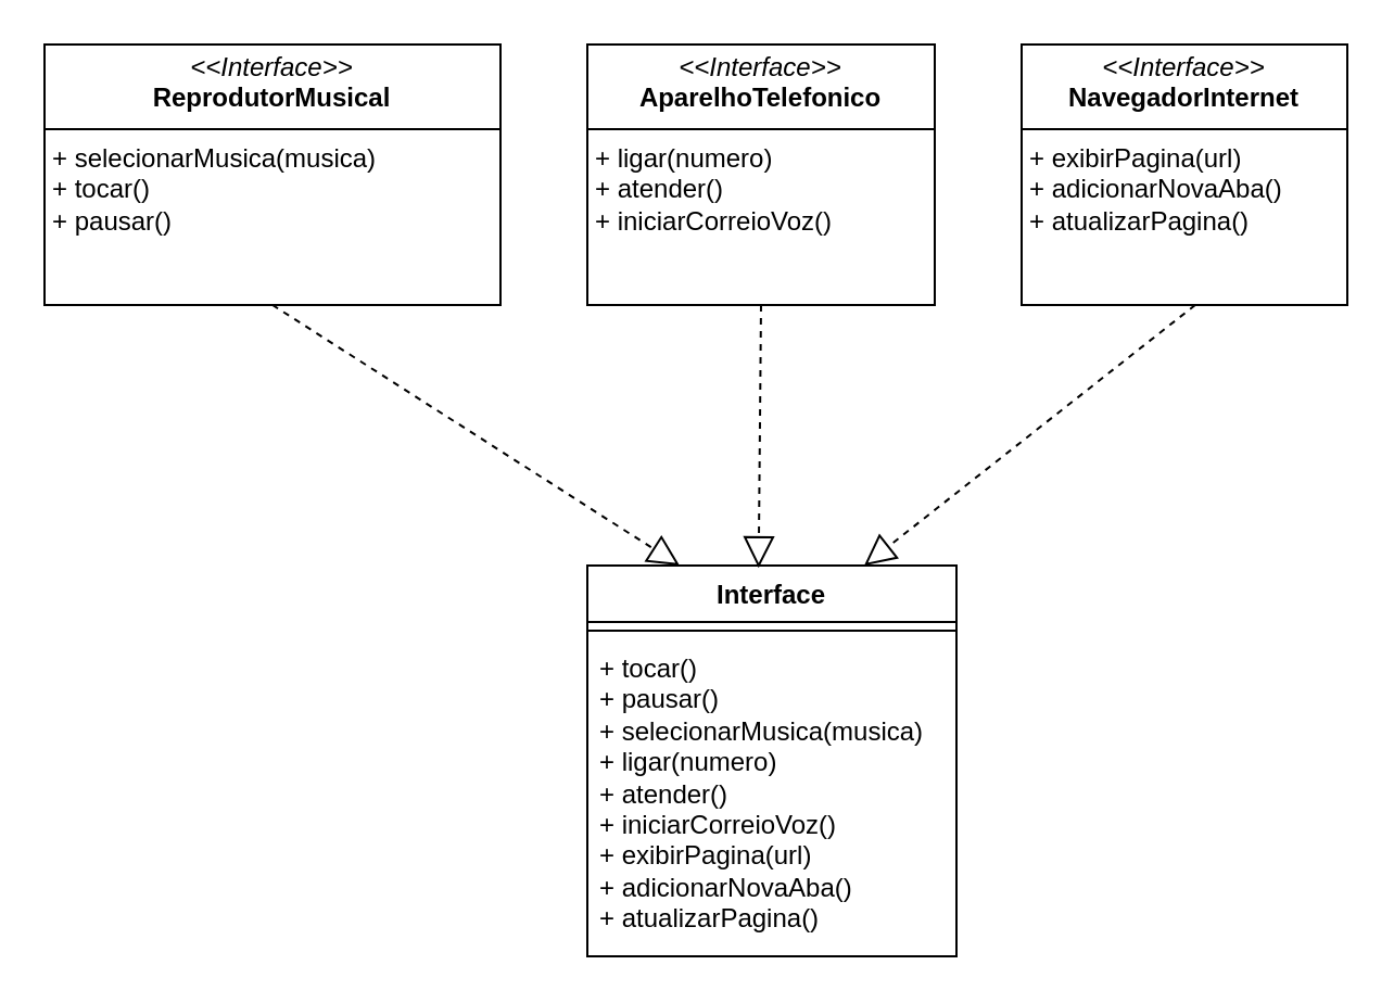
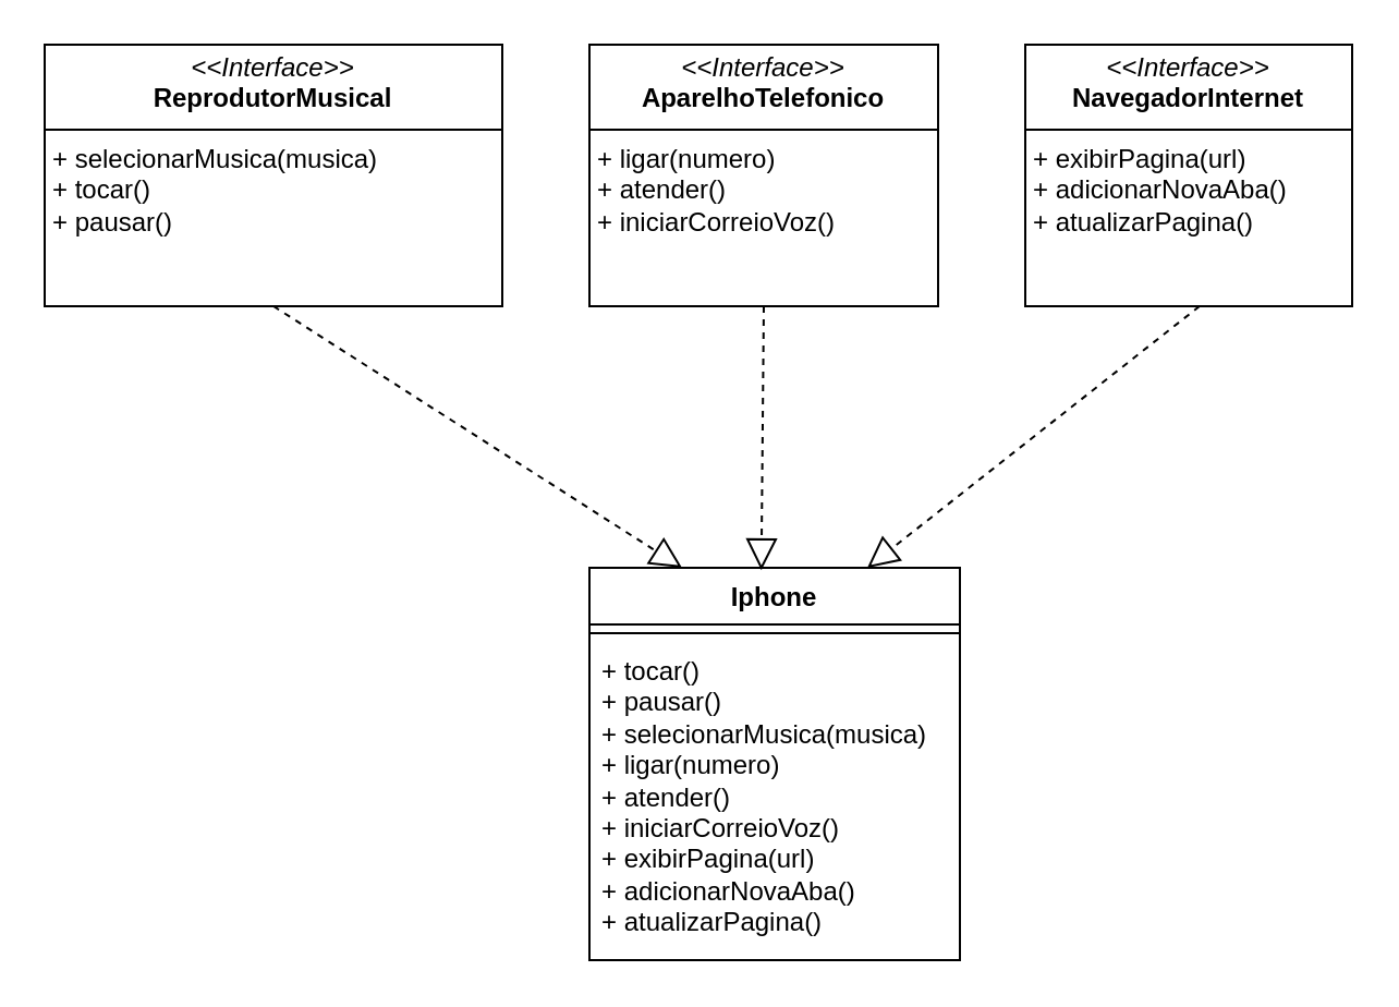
  <mxCell id="0" />
  <mxCell id="1" parent="0" />
  <mxCell id="2" value="&lt;p style=&quot;margin:0px;margin-top:4px;text-align:center;&quot;&gt;&lt;i&gt;&amp;lt;&amp;lt;Interface&amp;gt;&amp;gt;&lt;/i&gt;&lt;br&gt;&lt;b&gt;ReprodutorMusical&lt;/b&gt;&lt;/p&gt;&lt;hr size=&quot;1&quot; style=&quot;border-style:solid;&quot;&gt;&lt;p style=&quot;margin:0px;margin-left:4px;&quot;&gt;+ selecionarMusica(musica)&lt;/p&gt;&lt;p style=&quot;margin:0px;margin-left:4px;&quot;&gt;+ tocar()&lt;/p&gt;&lt;p style=&quot;margin:0px;margin-left:4px;&quot;&gt;+ pausar()&lt;/p&gt;" style="verticalAlign=top;align=left;overflow=fill;html=1;whiteSpace=wrap;" vertex="1" parent="1"><mxGeometry x="20" y="20" width="210" height="120" as="geometry" /></mxCell>
  <mxCell id="3" value="&lt;p style=&quot;margin:0px;margin-top:4px;text-align:center;&quot;&gt;&lt;i&gt;&amp;lt;&amp;lt;Interface&amp;gt;&amp;gt;&lt;/i&gt;&lt;br&gt;&lt;b&gt;AparelhoTelefonico&lt;/b&gt;&lt;/p&gt;&lt;hr size=&quot;1&quot; style=&quot;border-style:solid;&quot;&gt;&lt;p style=&quot;margin:0px;margin-left:4px;&quot;&gt;+ ligar(numero)&lt;/p&gt;&lt;p style=&quot;margin:0px;margin-left:4px;&quot;&gt;+ atender()&lt;/p&gt;&lt;p style=&quot;margin:0px;margin-left:4px;&quot;&gt;+ iniciarCorreioVoz()&lt;/p&gt;" style="verticalAlign=top;align=left;overflow=fill;html=1;whiteSpace=wrap;" vertex="1" parent="1"><mxGeometry x="270" y="20" width="160" height="120" as="geometry" /></mxCell>
  <mxCell id="4" value="&lt;p style=&quot;margin:0px;margin-top:4px;text-align:center;&quot;&gt;&lt;i&gt;&amp;lt;&amp;lt;Interface&amp;gt;&amp;gt;&lt;/i&gt;&lt;br&gt;&lt;b&gt;NavegadorInternet&lt;/b&gt;&lt;/p&gt;&lt;hr size=&quot;1&quot; style=&quot;border-style:solid;&quot;&gt;&lt;p style=&quot;margin:0px;margin-left:4px;&quot;&gt;+ exibirPagina(url)&lt;/p&gt;&lt;p style=&quot;margin:0px;margin-left:4px;&quot;&gt;+ adicionarNovaAba()&lt;/p&gt;&lt;p style=&quot;margin:0px;margin-left:4px;&quot;&gt;+ atualizarPagina()&lt;/p&gt;" style="verticalAlign=top;align=left;overflow=fill;html=1;whiteSpace=wrap;" vertex="1" parent="1"><mxGeometry x="470" y="20" width="150" height="120" as="geometry" /></mxCell>
- <mxCell id="5" value="Interface" style="swimlane;fontStyle=1;align=center;verticalAlign=top;childLayout=stackLayout;horizontal=1;startSize=26;horizontalStack=0;resizeParent=1;resizeParentMax=0;resizeLast=0;collapsible=1;marginBottom=0;whiteSpace=wrap;html=1;" vertex="1" parent="1"><mxGeometry x="270" y="260" width="170" height="180" as="geometry" /></mxCell>
+ <mxCell id="5" value="Iphone" style="swimlane;fontStyle=1;align=center;verticalAlign=top;childLayout=stackLayout;horizontal=1;startSize=26;horizontalStack=0;resizeParent=1;resizeParentMax=0;resizeLast=0;collapsible=1;marginBottom=0;whiteSpace=wrap;html=1;" vertex="1" parent="1"><mxGeometry x="270" y="260" width="170" height="180" as="geometry" /></mxCell>
  <mxCell id="6" value="" style="line;strokeWidth=1;fillColor=none;align=left;verticalAlign=middle;spacingTop=-1;spacingLeft=3;spacingRight=3;rotatable=0;labelPosition=right;points=[];portConstraint=eastwest;strokeColor=inherit;" vertex="1" parent="5"><mxGeometry y="26" width="170" height="8" as="geometry" /></mxCell>
  <mxCell id="7" value="&lt;div&gt;+ tocar()&lt;/div&gt;&lt;div&gt;+ pausar()&lt;/div&gt;&lt;div&gt;+ selecionarMusica(musica)&lt;/div&gt;&lt;div&gt;+ ligar(numero)&lt;/div&gt;&lt;div&gt;+ atender()&lt;/div&gt;&lt;div&gt;+ iniciarCorreioVoz()&lt;/div&gt;&lt;div&gt;+ exibirPagina(url)&lt;/div&gt;&lt;div&gt;+ adicionarNovaAba()&lt;/div&gt;&lt;div&gt;+ atualizarPagina()&lt;/div&gt;" style="text;strokeColor=none;fillColor=none;align=left;verticalAlign=top;spacingLeft=4;spacingRight=4;overflow=hidden;rotatable=0;points=[[0,0.5],[1,0.5]];portConstraint=eastwest;whiteSpace=wrap;html=1;" vertex="1" parent="5"><mxGeometry y="34" width="170" height="146" as="geometry" /></mxCell>
  <mxCell id="8" value="" style="endArrow=block;dashed=1;endFill=0;endSize=12;html=1;rounded=0;exitX=0.5;exitY=1;exitDx=0;exitDy=0;entryX=0.464;entryY=0.006;entryDx=0;entryDy=0;entryPerimeter=0;" edge="1" parent="1" source="3" target="5"><mxGeometry width="160" relative="1" as="geometry"><mxPoint x="280" y="340" as="sourcePoint" /><mxPoint x="350" y="280" as="targetPoint" /></mxGeometry></mxCell>
  <mxCell id="9" value="" style="endArrow=block;dashed=1;endFill=0;endSize=12;html=1;rounded=0;exitX=0.5;exitY=1;exitDx=0;exitDy=0;entryX=0.25;entryY=0;entryDx=0;entryDy=0;" edge="1" parent="1" source="2" target="5"><mxGeometry width="160" relative="1" as="geometry"><mxPoint x="280" y="340" as="sourcePoint" /><mxPoint x="220" y="240" as="targetPoint" /></mxGeometry></mxCell>
  <mxCell id="10" value="" style="endArrow=block;dashed=1;endFill=0;endSize=12;html=1;rounded=0;exitX=0.533;exitY=1;exitDx=0;exitDy=0;entryX=0.75;entryY=0;entryDx=0;entryDy=0;exitPerimeter=0;" edge="1" parent="1" source="4" target="5"><mxGeometry width="160" relative="1" as="geometry"><mxPoint x="550" y="150" as="sourcePoint" /><mxPoint x="550" y="290" as="targetPoint" /></mxGeometry></mxCell>
